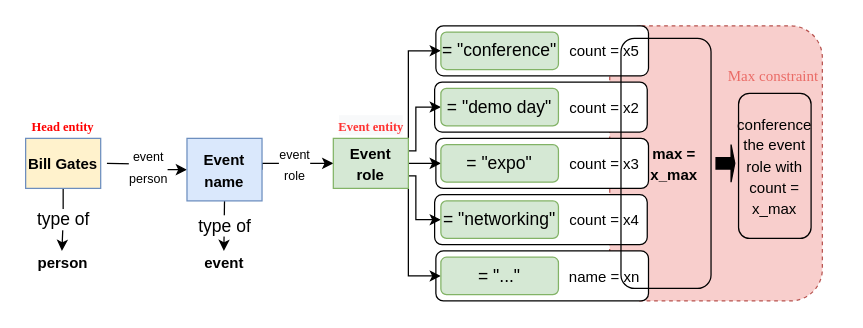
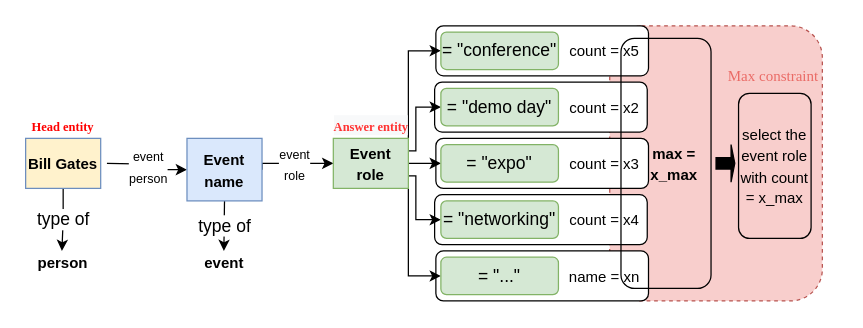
  <mxCell id="0" />
  <mxCell id="1" parent="0" />
  <mxCell id="2" value="" style="rounded=1;whiteSpace=wrap;html=1;fontFamily=Helvetica;fontSize=10;dashed=1;strokeColor=#b85450;fillColor=#f8cecc;" parent="1" vertex="1"><mxGeometry x="487" y="20" width="170" height="220" as="geometry" /></mxCell>
  <mxCell id="3" value="" style="rounded=1;whiteSpace=wrap;html=1;fontSize=14;fontColor=#000000;" parent="1" vertex="1"><mxGeometry x="347" y="155" width="170" height="40" as="geometry" /></mxCell>
  <mxCell id="4" value="" style="rounded=1;whiteSpace=wrap;html=1;fontSize=14;fontColor=#000000;" parent="1" vertex="1"><mxGeometry x="348" y="110" width="170" height="40" as="geometry" /></mxCell>
  <mxCell id="5" value="" style="rounded=1;whiteSpace=wrap;html=1;fontSize=14;fontColor=#000000;" parent="1" vertex="1"><mxGeometry x="348" y="200" width="170" height="40" as="geometry" /></mxCell>
  <mxCell id="6" value="" style="rounded=1;whiteSpace=wrap;html=1;fontSize=14;fontColor=#000000;" parent="1" vertex="1"><mxGeometry x="347" y="65" width="170" height="40" as="geometry" /></mxCell>
  <mxCell id="7" value="" style="rounded=1;whiteSpace=wrap;html=1;fontSize=14;fontColor=#000000;" parent="1" vertex="1"><mxGeometry x="348" y="20" width="170" height="40" as="geometry" /></mxCell>
  <mxCell id="8" value="type of" style="edgeStyle=orthogonalEdgeStyle;rounded=0;orthogonalLoop=1;jettySize=auto;html=1;exitX=0.5;exitY=1;exitDx=0;exitDy=0;entryX=0.5;entryY=0;entryDx=0;entryDy=0;fontSize=14;fontColor=#000000;verticalAlign=middle;" parent="1" source="37" edge="1"><mxGeometry relative="1" as="geometry"><mxPoint x="49" y="200" as="targetPoint" /><mxPoint x="50" y="160" as="sourcePoint" /></mxGeometry></mxCell>
  <mxCell id="9" value="&lt;font style=&quot;font-size: 10px;&quot;&gt;event&lt;br&gt;person&lt;/font&gt;" style="edgeStyle=orthogonalEdgeStyle;rounded=0;orthogonalLoop=1;jettySize=auto;html=1;exitX=1;exitY=0.5;exitDx=0;exitDy=0;exitPerimeter=0;entryX=0;entryY=0.5;entryDx=0;entryDy=0;fontSize=14;fontColor=#000000;" parent="1" target="12" edge="1"><mxGeometry relative="1" as="geometry"><mxPoint x="85" y="130" as="sourcePoint" /></mxGeometry></mxCell>
  <mxCell id="10" value="type of" style="edgeStyle=orthogonalEdgeStyle;rounded=0;orthogonalLoop=1;jettySize=auto;html=1;exitX=0.5;exitY=1;exitDx=0;exitDy=0;entryX=0.5;entryY=0;entryDx=0;entryDy=0;fontSize=14;fontColor=#000000;" parent="1" source="12" edge="1"><mxGeometry relative="1" as="geometry"><mxPoint x="178.5" y="200" as="targetPoint" /></mxGeometry></mxCell>
  <mxCell id="11" value="&lt;font style=&quot;font-size: 10px;&quot;&gt;event&lt;br&gt;role&lt;/font&gt;" style="edgeStyle=orthogonalEdgeStyle;rounded=0;orthogonalLoop=1;jettySize=auto;html=1;exitX=1;exitY=0.5;exitDx=0;exitDy=0;entryX=0;entryY=0.5;entryDx=0;entryDy=0;fontSize=14;fontColor=#000000;" parent="1" source="12" target="18" edge="1"><mxGeometry relative="1" as="geometry"><Array as="points"><mxPoint x="222" y="130" /><mxPoint x="222" y="130" /></Array></mxGeometry></mxCell>
  <mxCell id="12" value="&lt;b&gt;&lt;font style=&quot;font-size: 12px;&quot;&gt;Event&lt;br&gt;name&lt;/font&gt;&lt;/b&gt;" style="rounded=0;whiteSpace=wrap;html=1;fontSize=14;fillColor=#dae8fc;strokeColor=#6c8ebf;" parent="1" vertex="1"><mxGeometry x="149" y="110" width="60" height="50" as="geometry" /></mxCell>
  <mxCell id="13" style="edgeStyle=orthogonalEdgeStyle;rounded=0;orthogonalLoop=1;jettySize=auto;html=1;exitX=1;exitY=0;exitDx=0;exitDy=0;entryX=0;entryY=0.5;entryDx=0;entryDy=0;fontSize=14;fontColor=#000000;" parent="1" source="18" target="19" edge="1"><mxGeometry relative="1" as="geometry" /></mxCell>
  <mxCell id="14" style="edgeStyle=orthogonalEdgeStyle;rounded=0;orthogonalLoop=1;jettySize=auto;html=1;exitX=1;exitY=0.25;exitDx=0;exitDy=0;entryX=0;entryY=0.5;entryDx=0;entryDy=0;fontSize=14;fontColor=#000000;" parent="1" source="18" target="20" edge="1"><mxGeometry relative="1" as="geometry"><Array as="points"><mxPoint x="332" y="120" /><mxPoint x="332" y="85" /></Array></mxGeometry></mxCell>
  <mxCell id="15" style="edgeStyle=orthogonalEdgeStyle;rounded=0;orthogonalLoop=1;jettySize=auto;html=1;exitX=1;exitY=0.5;exitDx=0;exitDy=0;entryX=0;entryY=0.5;entryDx=0;entryDy=0;fontSize=14;fontColor=#000000;" parent="1" source="18" target="21" edge="1"><mxGeometry relative="1" as="geometry" /></mxCell>
  <mxCell id="16" style="edgeStyle=orthogonalEdgeStyle;rounded=0;orthogonalLoop=1;jettySize=auto;html=1;exitX=1;exitY=0.75;exitDx=0;exitDy=0;entryX=0;entryY=0.5;entryDx=0;entryDy=0;fontSize=14;fontColor=#000000;" parent="1" source="18" target="22" edge="1"><mxGeometry relative="1" as="geometry"><Array as="points"><mxPoint x="332" y="140" /><mxPoint x="332" y="175" /></Array></mxGeometry></mxCell>
  <mxCell id="17" style="edgeStyle=orthogonalEdgeStyle;rounded=0;orthogonalLoop=1;jettySize=auto;html=1;exitX=1;exitY=1;exitDx=0;exitDy=0;entryX=0;entryY=0.5;entryDx=0;entryDy=0;fontSize=14;fontColor=#000000;" parent="1" source="18" target="23" edge="1"><mxGeometry relative="1" as="geometry" /></mxCell>
  <mxCell id="18" value="&lt;b&gt;&lt;font style=&quot;font-size: 12px;&quot;&gt;Event&lt;br&gt;role&lt;/font&gt;&lt;/b&gt;" style="rounded=0;whiteSpace=wrap;html=1;fontSize=14;fillColor=#d5e8d4;strokeColor=#82b366;" parent="1" vertex="1"><mxGeometry x="266" y="110" width="60" height="40" as="geometry" /></mxCell>
  <mxCell id="19" value="= &quot;conference&quot;" style="rounded=1;whiteSpace=wrap;html=1;fontSize=14;fillColor=#d5e8d4;strokeColor=#82b366;" parent="1" vertex="1"><mxGeometry x="352" y="25" width="94" height="30" as="geometry" /></mxCell>
  <mxCell id="20" value="= &quot;demo day&quot;" style="rounded=1;whiteSpace=wrap;html=1;fontSize=14;fillColor=#d5e8d4;strokeColor=#82b366;" parent="1" vertex="1"><mxGeometry x="352" y="70" width="94" height="30" as="geometry" /></mxCell>
  <mxCell id="21" value="= &quot;expo&quot;" style="rounded=1;whiteSpace=wrap;html=1;fontSize=14;fillColor=#d5e8d4;strokeColor=#82b366;" parent="1" vertex="1"><mxGeometry x="352" y="115" width="94" height="30" as="geometry" /></mxCell>
  <mxCell id="22" value="= &quot;networking&quot;" style="rounded=1;whiteSpace=wrap;html=1;fontSize=14;fillColor=#d5e8d4;strokeColor=#82b366;" parent="1" vertex="1"><mxGeometry x="352" y="160" width="94" height="30" as="geometry" /></mxCell>
  <mxCell id="23" value="= &quot;...&quot;" style="rounded=1;whiteSpace=wrap;html=1;fontSize=14;fillColor=#d5e8d4;strokeColor=#82b366;" parent="1" vertex="1"><mxGeometry x="352" y="205" width="94" height="30" as="geometry" /></mxCell>
  <mxCell id="24" value="&lt;font style=&quot;font-size: 12px;&quot;&gt;count = x5&lt;/font&gt;" style="text;html=1;strokeColor=none;fillColor=none;align=center;verticalAlign=middle;whiteSpace=wrap;rounded=0;fontSize=14;fontColor=#000000;" parent="1" vertex="1"><mxGeometry x="448" y="25" width="70" height="30" as="geometry" /></mxCell>
  <mxCell id="25" value="&lt;font style=&quot;font-size: 12px;&quot;&gt;count = x2&lt;/font&gt;" style="text;html=1;strokeColor=none;fillColor=none;align=center;verticalAlign=middle;whiteSpace=wrap;rounded=0;fontSize=14;fontColor=#000000;" parent="1" vertex="1"><mxGeometry x="448" y="70" width="70" height="30" as="geometry" /></mxCell>
  <mxCell id="26" value="&lt;font style=&quot;font-size: 12px;&quot;&gt;count = x3&lt;/font&gt;" style="text;html=1;strokeColor=none;fillColor=none;align=center;verticalAlign=middle;whiteSpace=wrap;rounded=0;fontSize=14;fontColor=#000000;" parent="1" vertex="1"><mxGeometry x="448" y="115" width="70" height="30" as="geometry" /></mxCell>
  <mxCell id="27" value="&lt;font style=&quot;font-size: 12px;&quot;&gt;count = x4&lt;/font&gt;" style="text;html=1;strokeColor=none;fillColor=none;align=center;verticalAlign=middle;whiteSpace=wrap;rounded=0;fontSize=14;fontColor=#000000;" parent="1" vertex="1"><mxGeometry x="448" y="160" width="70" height="30" as="geometry" /></mxCell>
  <mxCell id="28" value="&lt;font style=&quot;font-size: 12px;&quot;&gt;name = xn&lt;/font&gt;" style="text;html=1;strokeColor=none;fillColor=none;align=center;verticalAlign=middle;whiteSpace=wrap;rounded=0;fontSize=14;fontColor=#000000;" parent="1" vertex="1"><mxGeometry x="448" y="205" width="70" height="30" as="geometry" /></mxCell>
  <mxCell id="29" value="&lt;font style=&quot;font-size: 12px;&quot;&gt;&lt;b&gt;&amp;nbsp; &amp;nbsp; max =&lt;br&gt;&amp;nbsp; &amp;nbsp; x_max&lt;/b&gt;&lt;/font&gt;" style="rounded=1;whiteSpace=wrap;html=1;fontSize=14;fontColor=#000000;fillColor=none;" parent="1" vertex="1"><mxGeometry x="496" y="30" width="72" height="200" as="geometry" /></mxCell>
  <mxCell id="30" value="" style="shape=singleArrow;whiteSpace=wrap;html=1;fontSize=14;fontColor=#000000;fillColor=#000000;" parent="1" vertex="1"><mxGeometry x="572" y="115" width="15" height="30" as="geometry" /></mxCell>
- <mxCell id="31" value="&lt;font style=&quot;font-size: 12px;&quot;&gt;conference the event role with count = x_max&lt;/font&gt;" style="rounded=1;whiteSpace=wrap;html=1;fontSize=14;fontColor=#000000;fillColor=none;" parent="1" vertex="1"><mxGeometry x="590" y="74" width="58" height="116" as="geometry" /></mxCell>
+ <mxCell id="31" value="&lt;font style=&quot;font-size: 12px;&quot;&gt;select the event role with count = x_max&lt;/font&gt;" style="rounded=1;whiteSpace=wrap;html=1;fontSize=14;fontColor=#000000;fillColor=none;" parent="1" vertex="1"><mxGeometry x="590" y="74" width="58" height="116" as="geometry" /></mxCell>
  <mxCell id="32" value="&lt;font face=&quot;Times New Roman&quot; color=&quot;#ff0000&quot; style=&quot;font-size: 10px;&quot;&gt;&lt;b style=&quot;&quot;&gt;Head entity&lt;/b&gt;&lt;/font&gt;" style="text;html=1;strokeColor=none;fillColor=none;align=center;verticalAlign=middle;whiteSpace=wrap;rounded=0;fontSize=14;fontColor=#000000;" parent="1" vertex="1"><mxGeometry x="20" y="85" width="60" height="30" as="geometry" /></mxCell>
- <mxCell id="33" value="&lt;span style=&quot;font-style: normal; font-variant-ligatures: normal; font-variant-caps: normal; letter-spacing: normal; orphans: 2; text-align: center; text-indent: 0px; text-transform: none; widows: 2; word-spacing: 0px; -webkit-text-stroke-width: 0px; background-color: rgb(248, 249, 250); text-decoration-thickness: initial; text-decoration-style: initial; text-decoration-color: initial; float: none; display: inline !important;&quot;&gt;&lt;font face=&quot;Times New Roman&quot; color=&quot;#ff3333&quot; style=&quot;font-size: 10px;&quot;&gt;&lt;b style=&quot;&quot;&gt;Event entity&lt;/b&gt;&lt;/font&gt;&lt;/span&gt;" style="text;html=1;strokeColor=none;fillColor=none;align=center;verticalAlign=middle;whiteSpace=wrap;rounded=0;fontSize=14;fontColor=#000000;" parent="1" vertex="1"><mxGeometry x="260.5" y="85" width="71" height="30" as="geometry" /></mxCell>
+ <mxCell id="33" value="&lt;span style=&quot;font-style: normal; font-variant-ligatures: normal; font-variant-caps: normal; letter-spacing: normal; orphans: 2; text-align: center; text-indent: 0px; text-transform: none; widows: 2; word-spacing: 0px; -webkit-text-stroke-width: 0px; background-color: rgb(248, 249, 250); text-decoration-thickness: initial; text-decoration-style: initial; text-decoration-color: initial; float: none; display: inline !important;&quot;&gt;&lt;font face=&quot;Times New Roman&quot; color=&quot;#ff3333&quot; style=&quot;font-size: 10px;&quot;&gt;&lt;b style=&quot;&quot;&gt;Answer entity&lt;/b&gt;&lt;/font&gt;&lt;/span&gt;" style="text;html=1;strokeColor=none;fillColor=none;align=center;verticalAlign=middle;whiteSpace=wrap;rounded=0;fontSize=14;fontColor=#000000;" parent="1" vertex="1"><mxGeometry x="260.5" y="85" width="71" height="30" as="geometry" /></mxCell>
  <mxCell id="34" value="&lt;font face=&quot;Times New Roman&quot; style=&quot;font-size: 12px;&quot; color=&quot;#ea6b66&quot;&gt;Max constraint&lt;/font&gt;" style="text;html=1;strokeColor=none;fillColor=none;align=center;verticalAlign=middle;whiteSpace=wrap;rounded=0;fontSize=14;fontColor=#3399FF;" parent="1" vertex="1"><mxGeometry x="568" y="20" width="100" height="80" as="geometry" /></mxCell>
  <mxCell id="35" value="&lt;font style=&quot;font-size: 12px;&quot; color=&quot;#000000&quot;&gt;&lt;b style=&quot;&quot;&gt;person&lt;/b&gt;&lt;/font&gt;" style="text;html=1;strokeColor=none;fillColor=none;align=center;verticalAlign=middle;whiteSpace=wrap;rounded=0;fontSize=12;fontColor=#EA6B66;" parent="1" vertex="1"><mxGeometry x="20" y="195" width="60" height="30" as="geometry" /></mxCell>
  <mxCell id="36" value="&lt;font style=&quot;font-size: 12px;&quot; color=&quot;#000000&quot;&gt;&lt;b&gt;event&lt;/b&gt;&lt;/font&gt;" style="text;html=1;strokeColor=none;fillColor=none;align=center;verticalAlign=middle;whiteSpace=wrap;rounded=0;fontSize=12;fontColor=#EA6B66;" parent="1" vertex="1"><mxGeometry x="149" y="195" width="60" height="30" as="geometry" /></mxCell>
  <mxCell id="37" value="&lt;b&gt;&lt;font style=&quot;font-size: 12px;&quot;&gt;Bill Gates&lt;br&gt;&lt;/font&gt;&lt;/b&gt;" style="rounded=0;whiteSpace=wrap;html=1;fontSize=14;fillColor=#fff2cc;strokeColor=#6c8ebf;" parent="1" vertex="1"><mxGeometry x="20" y="110" width="60" height="40" as="geometry" /></mxCell>
